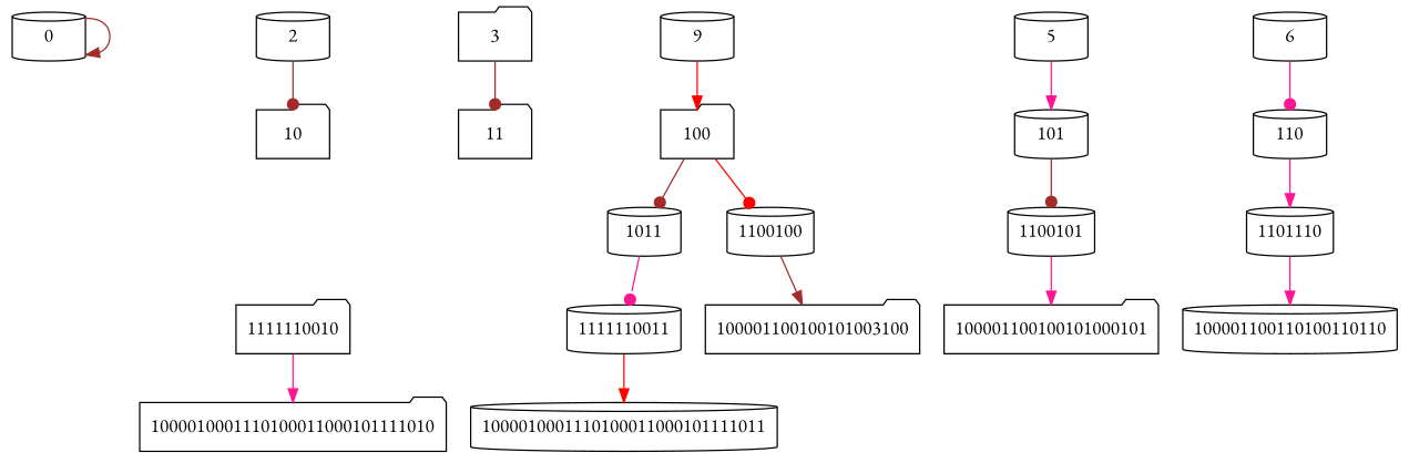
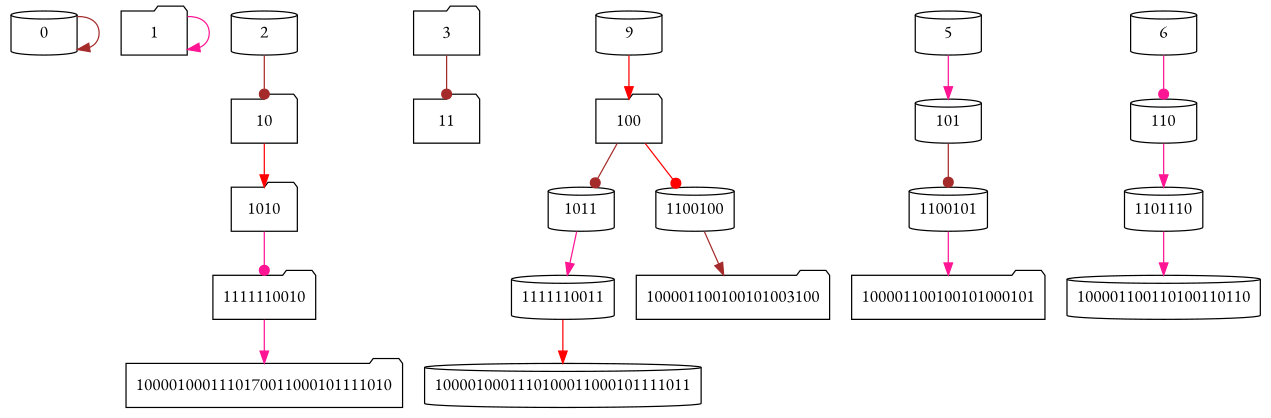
  digraph {
    fontname="EB Garamond"
    node [fontname="EB Garamond" shape=cylinder]
    edge [arrowhead=normal color=deeppink fontname="EB Garamond"]
    0
+   1 [shape=folder]
    10 [shape=folder]
    2
+   1010 [shape=folder]
    1111110010 [shape=folder]
-   1000010001110100011000101111010 [shape=folder]
+   1000010001110100011000101111010 [shape=folder label=1000010001110170011000101111010]
    3 [shape=folder]
    11 [shape=folder]
    1011
    1111110011
    1000010001110100011000101111011
    n13 [label=9]
    100 [shape=folder]
    1100100
    n16 [label=100001100100101003100 shape=folder]
    5
    101
    1100101
    100001100100101000101 [shape=folder]
    6
    110
    1101110
    100001100110100110110
    0 -> 0 [color=brown]
+   1 -> 1
+   10 -> 1010 [color=red]
    2 -> 10 [arrowhead=dot color=brown]
+   1010 -> 1111110010 [arrowhead=dot]
    1111110010 -> 1000010001110100011000101111010
    3 -> 11 [arrowhead=dot color=brown]
-   1011 -> 1111110011 [arrowhead=dot]
+   1011 -> 1111110011
    1111110011 -> 1000010001110100011000101111011 [color=red]
    n13 -> 100 [color=red]
    100 -> 1011 [arrowhead=dot color=brown]
    100 -> 1100100 [arrowhead=dot color=red]
    1100100 -> n16 [color=brown]
    5 -> 101
    101 -> 1100101 [arrowhead=dot color=brown]
    1100101 -> 100001100100101000101
    6 -> 110 [arrowhead=dot]
    110 -> 1101110
    1101110 -> 100001100110100110110
  }
